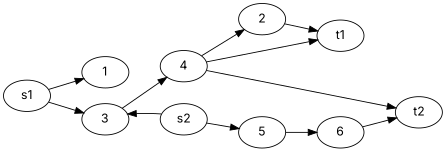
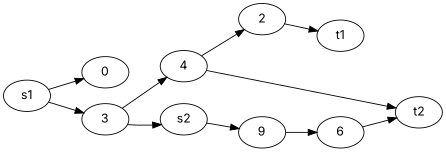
  digraph {
    fontname=Inter
    rankdir=LR
    node [fontname=Inter]
    edge [fontname=Inter]
    s1
-   1
+   1 [label=0]
    3
    4
    2
    t1
    s2
-   5
+   5 [label=9]
    6
    t2
    s1 -> 1
    s1 -> 3
    3 -> 4
    4 -> 2
-   4 -> t1
    4 -> t2
    2 -> t1
-   s2 -> 3
+   3 -> s2
    s2 -> 5
    5 -> 6
    6 -> t2
  }
